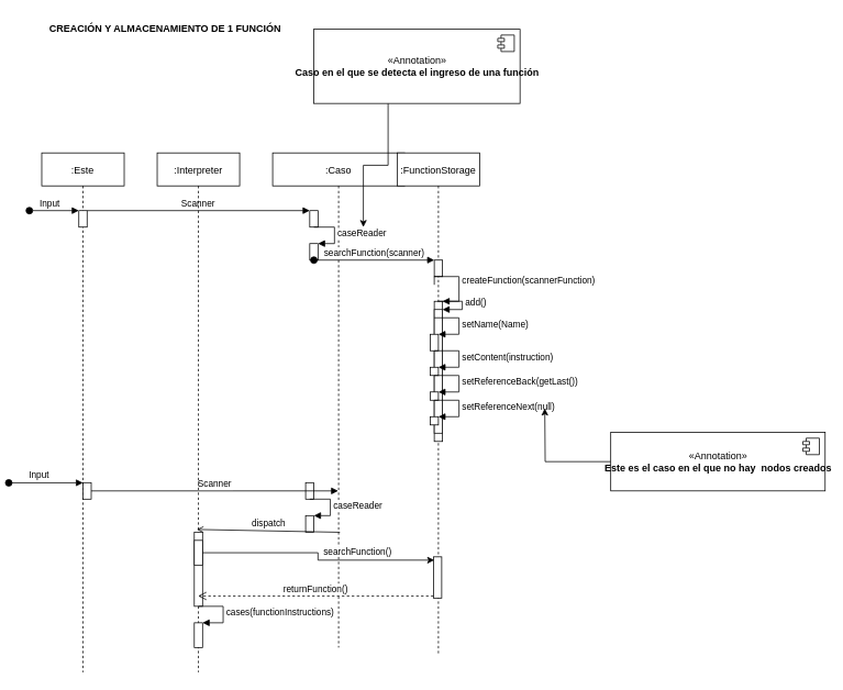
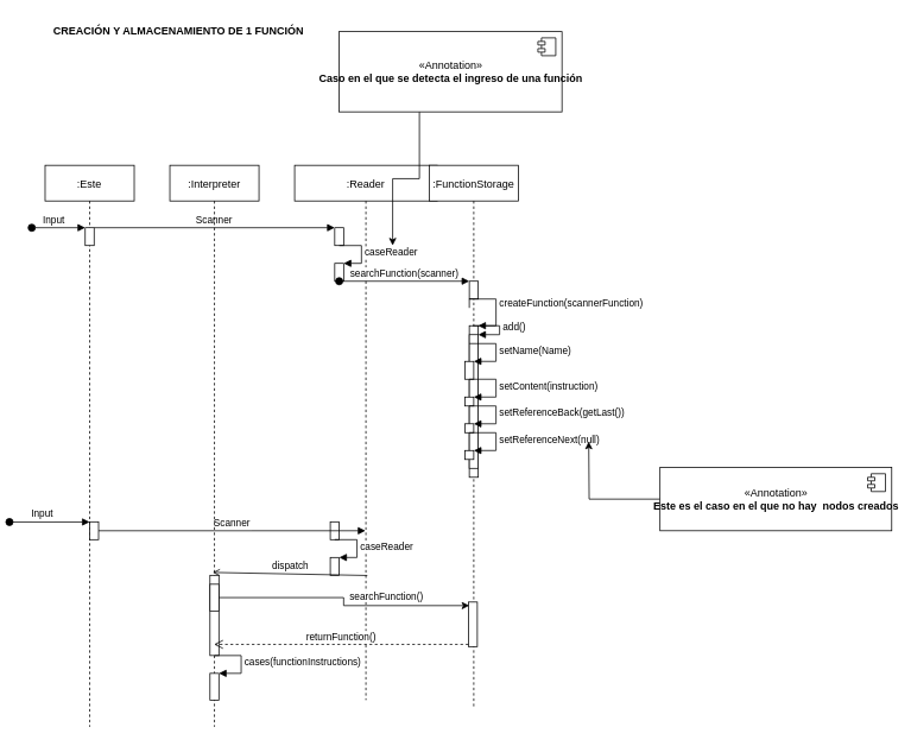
  <mxCell id="0" />
  <mxCell id="1" parent="0" />
  <mxCell id="2" value=":Este" style="shape=umlLifeline;perimeter=lifelinePerimeter;container=1;collapsible=0;recursiveResize=0;rounded=0;shadow=0;strokeWidth=1;" parent="1" vertex="1"><mxGeometry x="20" y="185" width="100" height="630" as="geometry" /></mxCell>
  <mxCell id="3" value="" style="points=[];perimeter=orthogonalPerimeter;rounded=0;shadow=0;strokeWidth=1;" parent="2" vertex="1"><mxGeometry x="45" y="70" width="10" height="20" as="geometry" /></mxCell>
  <mxCell id="4" value="Input" style="verticalAlign=bottom;startArrow=oval;endArrow=block;startSize=8;shadow=0;strokeWidth=1;" parent="2" target="3" edge="1"><mxGeometry x="-0.167" relative="1" as="geometry"><mxPoint x="-15" y="70" as="sourcePoint" /><mxPoint as="offset" /></mxGeometry></mxCell>
  <mxCell id="5" value="" style="points=[];perimeter=orthogonalPerimeter;rounded=0;shadow=0;strokeWidth=1;" parent="2" vertex="1"><mxGeometry x="50" y="400" width="10" height="20" as="geometry" /></mxCell>
  <mxCell id="6" value="Input" style="verticalAlign=bottom;startArrow=oval;endArrow=block;startSize=8;shadow=0;strokeWidth=1;exitX=0.5;exitY=0.69;exitDx=0;exitDy=0;exitPerimeter=0;" parent="2" target="5" edge="1"><mxGeometry x="-0.167" relative="1" as="geometry"><mxPoint x="-40" y="400.2" as="sourcePoint" /><mxPoint as="offset" /></mxGeometry></mxCell>
- <mxCell id="7" value=":Caso" style="shape=umlLifeline;perimeter=lifelinePerimeter;container=1;collapsible=0;recursiveResize=0;rounded=0;shadow=0;strokeWidth=1;" parent="1" vertex="1"><mxGeometry x="300" y="185" width="160" height="600" as="geometry" /></mxCell>
+ <mxCell id="7" value=":Reader" style="shape=umlLifeline;perimeter=lifelinePerimeter;container=1;collapsible=0;recursiveResize=0;rounded=0;shadow=0;strokeWidth=1;" parent="1" vertex="1"><mxGeometry x="300" y="185" width="160" height="600" as="geometry" /></mxCell>
  <mxCell id="8" value="" style="points=[];perimeter=orthogonalPerimeter;rounded=0;shadow=0;strokeWidth=1;" parent="7" vertex="1"><mxGeometry x="45" y="70" width="10" height="20" as="geometry" /></mxCell>
  <mxCell id="9" value="" style="html=1;points=[];perimeter=orthogonalPerimeter;" parent="7" vertex="1"><mxGeometry x="45" y="110" width="10" height="20" as="geometry" /></mxCell>
  <mxCell id="10" value="caseReader" style="edgeStyle=orthogonalEdgeStyle;html=1;align=left;spacingLeft=2;endArrow=block;rounded=0;entryX=1;entryY=0;" parent="7" target="9" edge="1"><mxGeometry relative="1" as="geometry"><mxPoint x="50" y="90" as="sourcePoint" /><Array as="points"><mxPoint x="75" y="90" /><mxPoint x="75" y="110" /></Array></mxGeometry></mxCell>
  <mxCell id="11" value="&lt;span style=&quot;color: rgb(0 , 0 , 0) ; font-family: &amp;#34;helvetica&amp;#34; ; font-size: 11px ; font-style: normal ; font-weight: 400 ; letter-spacing: normal ; text-align: center ; text-indent: 0px ; text-transform: none ; word-spacing: 0px ; background-color: rgb(255 , 255 , 255) ; display: inline ; float: none&quot;&gt;searchFunction()&lt;/span&gt;" style="text;whiteSpace=wrap;html=1;" vertex="1" parent="7"><mxGeometry x="60" y="470" width="100" height="30" as="geometry" /></mxCell>
  <mxCell id="12" value="Scanner" style="verticalAlign=bottom;endArrow=block;entryX=0;entryY=0;shadow=0;strokeWidth=1;" parent="1" source="3" target="8" edge="1"><mxGeometry relative="1" as="geometry"><mxPoint x="275" y="265" as="sourcePoint" /></mxGeometry></mxCell>
  <mxCell id="13" value=":FunctionStorage" style="shape=umlLifeline;perimeter=lifelinePerimeter;container=1;collapsible=0;recursiveResize=0;rounded=0;shadow=0;strokeWidth=1;" parent="1" vertex="1"><mxGeometry x="451" y="185" width="100" height="610" as="geometry" /></mxCell>
  <mxCell id="14" value="" style="html=1;points=[];perimeter=orthogonalPerimeter;" parent="13" vertex="1"><mxGeometry x="45" y="180" width="10" height="170" as="geometry" /></mxCell>
  <mxCell id="15" value="" style="html=1;points=[];perimeter=orthogonalPerimeter;" parent="13" vertex="1"><mxGeometry x="45" y="190" width="10" height="150" as="geometry" /></mxCell>
  <mxCell id="16" value="" style="html=1;points=[];perimeter=orthogonalPerimeter;" parent="13" vertex="1"><mxGeometry x="45" y="130" width="10" height="20" as="geometry" /></mxCell>
  <mxCell id="17" value="createFunction(scannerFunction)" style="edgeStyle=orthogonalEdgeStyle;html=1;align=left;spacingLeft=2;endArrow=block;rounded=0;entryX=1;entryY=0;" parent="13" target="14" edge="1"><mxGeometry relative="1" as="geometry"><mxPoint x="45" y="160" as="sourcePoint" /><Array as="points"><mxPoint x="45" y="150" /><mxPoint x="75" y="150" /><mxPoint x="75" y="180" /></Array></mxGeometry></mxCell>
  <mxCell id="18" value="" style="html=1;points=[];perimeter=orthogonalPerimeter;" parent="13" vertex="1"><mxGeometry x="40" y="220" width="10" height="20" as="geometry" /></mxCell>
  <mxCell id="19" value="setName(Name)" style="edgeStyle=orthogonalEdgeStyle;html=1;align=left;spacingLeft=2;endArrow=block;rounded=0;entryX=1;entryY=0;" parent="13" target="18" edge="1"><mxGeometry relative="1" as="geometry"><mxPoint x="45" y="200" as="sourcePoint" /><Array as="points"><mxPoint x="75" y="200" /></Array></mxGeometry></mxCell>
  <mxCell id="20" value="" style="html=1;points=[];perimeter=orthogonalPerimeter;" parent="13" vertex="1"><mxGeometry x="40" y="260" width="10" height="10" as="geometry" /></mxCell>
  <mxCell id="21" value="setContent(instruction)" style="edgeStyle=orthogonalEdgeStyle;html=1;align=left;spacingLeft=2;endArrow=block;rounded=0;entryX=1;entryY=0;" parent="13" target="20" edge="1"><mxGeometry relative="1" as="geometry"><mxPoint x="45" y="240" as="sourcePoint" /><Array as="points"><mxPoint x="75" y="240" /></Array></mxGeometry></mxCell>
  <mxCell id="22" value="" style="html=1;points=[];perimeter=orthogonalPerimeter;" parent="13" vertex="1"><mxGeometry x="40" y="290" width="10" height="10" as="geometry" /></mxCell>
  <mxCell id="23" value="setReferenceBack(getLast())" style="edgeStyle=orthogonalEdgeStyle;html=1;align=left;spacingLeft=2;endArrow=block;rounded=0;entryX=1;entryY=0;" parent="13" target="22" edge="1"><mxGeometry relative="1" as="geometry"><mxPoint x="45" y="270" as="sourcePoint" /><Array as="points"><mxPoint x="75" y="270" /></Array></mxGeometry></mxCell>
  <mxCell id="24" value="" style="html=1;points=[];perimeter=orthogonalPerimeter;" parent="13" vertex="1"><mxGeometry x="40" y="320" width="10" height="10" as="geometry" /></mxCell>
  <mxCell id="25" value="setReferenceNext(null)" style="edgeStyle=orthogonalEdgeStyle;html=1;align=left;spacingLeft=2;endArrow=block;rounded=0;entryX=1;entryY=0;" parent="13" target="24" edge="1"><mxGeometry relative="1" as="geometry"><mxPoint x="45" y="300" as="sourcePoint" /><Array as="points"><mxPoint x="75" y="300" /></Array></mxGeometry></mxCell>
  <mxCell id="26" value="" style="html=1;points=[];perimeter=orthogonalPerimeter;" parent="13" vertex="1"><mxGeometry x="44" y="490" width="10" height="50" as="geometry" /></mxCell>
  <mxCell id="27" value="searchFunction(scanner)" style="html=1;verticalAlign=bottom;startArrow=oval;endArrow=block;startSize=8;rounded=0;" parent="1" target="16" edge="1"><mxGeometry relative="1" as="geometry"><mxPoint x="350" y="315" as="sourcePoint" /></mxGeometry></mxCell>
  <mxCell id="28" style="edgeStyle=orthogonalEdgeStyle;rounded=0;orthogonalLoop=1;jettySize=auto;html=1;" parent="1" source="29" edge="1"><mxGeometry relative="1" as="geometry"><mxPoint x="410" y="275" as="targetPoint" /><Array as="points"><mxPoint x="440" y="200" /><mxPoint x="410" y="200" /></Array></mxGeometry></mxCell>
  <mxCell id="29" value="«Annotation»&lt;br&gt;&lt;b&gt;Caso en el que se detecta el ingreso de una función&lt;/b&gt;" style="html=1;dropTarget=0;" parent="1" vertex="1"><mxGeometry x="350" y="35" width="250" height="90" as="geometry" /></mxCell>
  <mxCell id="30" value="" style="shape=module;jettyWidth=8;jettyHeight=4;" parent="29" vertex="1"><mxGeometry x="1" width="20" height="20" relative="1" as="geometry"><mxPoint x="-27" y="7" as="offset" /></mxGeometry></mxCell>
  <mxCell id="31" value="add()" style="edgeStyle=orthogonalEdgeStyle;html=1;align=left;spacingLeft=2;endArrow=block;rounded=0;entryX=1;entryY=0;" parent="1" target="15" edge="1"><mxGeometry relative="1" as="geometry"><mxPoint x="500" y="365" as="sourcePoint" /><Array as="points"><mxPoint x="530" y="365" /><mxPoint x="530" y="375" /></Array></mxGeometry></mxCell>
  <mxCell id="32" style="edgeStyle=orthogonalEdgeStyle;rounded=0;orthogonalLoop=1;jettySize=auto;html=1;" parent="1" source="33" edge="1"><mxGeometry relative="1" as="geometry"><mxPoint x="630" y="495" as="targetPoint" /></mxGeometry></mxCell>
  <mxCell id="33" value="«Annotation»&lt;br&gt;&lt;b&gt;Este es el caso en el que no hay&amp;nbsp; nodos creados&lt;/b&gt;" style="html=1;dropTarget=0;" parent="1" vertex="1"><mxGeometry x="710" y="524" width="260" height="71" as="geometry" /></mxCell>
  <mxCell id="34" value="" style="shape=module;jettyWidth=8;jettyHeight=4;" parent="33" vertex="1"><mxGeometry x="1" width="20" height="20" relative="1" as="geometry"><mxPoint x="-27" y="7" as="offset" /></mxGeometry></mxCell>
  <mxCell id="35" value="CREACIÓN Y ALMACENAMIENTO DE 1 FUNCIÓN" style="text;align=center;fontStyle=1;verticalAlign=middle;spacingLeft=3;spacingRight=3;strokeColor=none;rotatable=0;points=[[0,0.5],[1,0.5]];portConstraint=eastwest;" parent="1" vertex="1"><mxGeometry x="30" y="20" width="280" height="26" as="geometry" /></mxCell>
  <mxCell id="36" value="" style="points=[];perimeter=orthogonalPerimeter;rounded=0;shadow=0;strokeWidth=1;" parent="1" vertex="1"><mxGeometry x="340" y="585" width="10" height="20" as="geometry" /></mxCell>
  <mxCell id="37" value="" style="html=1;points=[];perimeter=orthogonalPerimeter;" parent="1" vertex="1"><mxGeometry x="340" y="625" width="10" height="20" as="geometry" /></mxCell>
  <mxCell id="38" value="caseReader" style="edgeStyle=orthogonalEdgeStyle;html=1;align=left;spacingLeft=2;endArrow=block;rounded=0;entryX=1;entryY=0;" parent="1" target="37" edge="1"><mxGeometry relative="1" as="geometry"><mxPoint x="345" y="605" as="sourcePoint" /><Array as="points"><mxPoint x="370" y="605" /><mxPoint x="370" y="625" /></Array></mxGeometry></mxCell>
  <mxCell id="39" value="dispatch" style="html=1;verticalAlign=bottom;endArrow=open;entryX=0.48;entryY=0.725;rounded=0;exitX=0.51;exitY=0.767;exitDx=0;exitDy=0;exitPerimeter=0;entryDx=0;entryDy=0;entryPerimeter=0;" parent="1" source="7" target="41" edge="1"><mxGeometry relative="1" as="geometry"><mxPoint x="425" y="645" as="sourcePoint" /></mxGeometry></mxCell>
  <mxCell id="40" value="Scanner" style="verticalAlign=bottom;endArrow=block;shadow=0;strokeWidth=1;" parent="1" source="5" target="7" edge="1"><mxGeometry relative="1" as="geometry"><mxPoint x="180" y="595" as="sourcePoint" /><mxPoint x="250" y="585" as="targetPoint" /></mxGeometry></mxCell>
  <mxCell id="41" value=":Interpreter" style="shape=umlLifeline;perimeter=lifelinePerimeter;container=1;collapsible=0;recursiveResize=0;rounded=0;shadow=0;strokeWidth=1;" parent="1" vertex="1"><mxGeometry x="160" y="185" width="100" height="630" as="geometry" /></mxCell>
  <mxCell id="42" value="" style="points=[];perimeter=orthogonalPerimeter;rounded=0;shadow=0;strokeWidth=1;" parent="41" vertex="1"><mxGeometry x="45" y="460" width="10" height="90" as="geometry" /></mxCell>
  <mxCell id="43" value="" style="html=1;points=[];perimeter=orthogonalPerimeter;" parent="41" vertex="1"><mxGeometry x="45" y="570" width="10" height="30" as="geometry" /></mxCell>
  <mxCell id="44" value="cases(functionInstructions)" style="edgeStyle=orthogonalEdgeStyle;html=1;align=left;spacingLeft=2;endArrow=block;rounded=0;entryX=1;entryY=0;" parent="41" target="43" edge="1"><mxGeometry relative="1" as="geometry"><mxPoint x="50" y="550" as="sourcePoint" /><Array as="points"><mxPoint x="80" y="550" /></Array></mxGeometry></mxCell>
  <mxCell id="45" value="" style="points=[];perimeter=orthogonalPerimeter;rounded=0;shadow=0;strokeWidth=1;" vertex="1" parent="41"><mxGeometry x="45" y="470" width="10" height="30" as="geometry" /></mxCell>
  <mxCell id="46" value="returnFunction()" style="html=1;verticalAlign=bottom;endArrow=open;dashed=1;endSize=8;exitX=0;exitY=0.95;rounded=0;" parent="1" source="26" target="41" edge="1"><mxGeometry relative="1" as="geometry"><mxPoint x="425" y="721" as="targetPoint" /></mxGeometry></mxCell>
  <mxCell id="47" style="edgeStyle=orthogonalEdgeStyle;rounded=0;orthogonalLoop=1;jettySize=auto;html=1;entryX=0.1;entryY=0.08;entryDx=0;entryDy=0;entryPerimeter=0;" edge="1" parent="1" source="45" target="26"><mxGeometry relative="1" as="geometry" /></mxCell>
